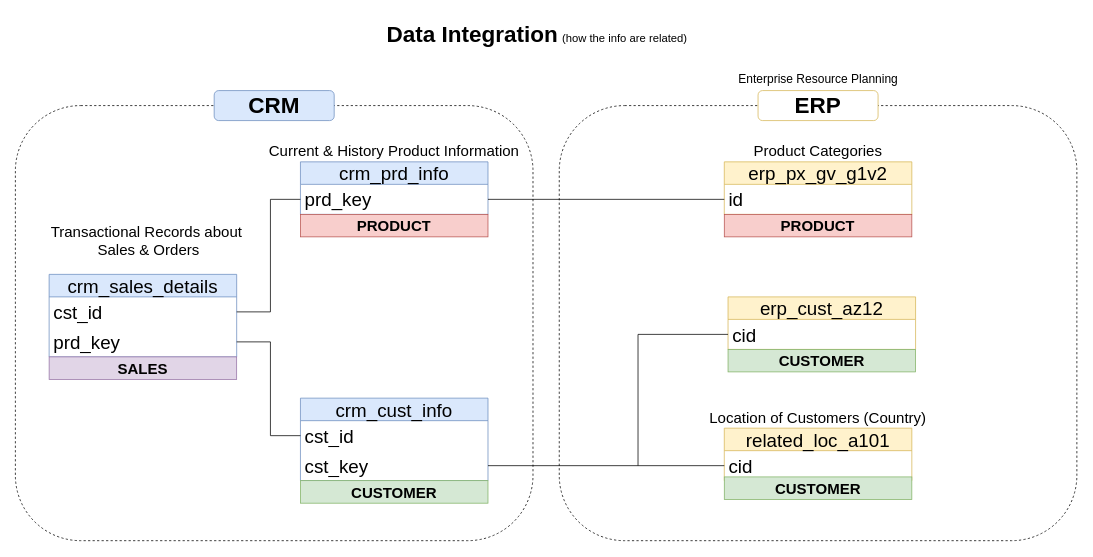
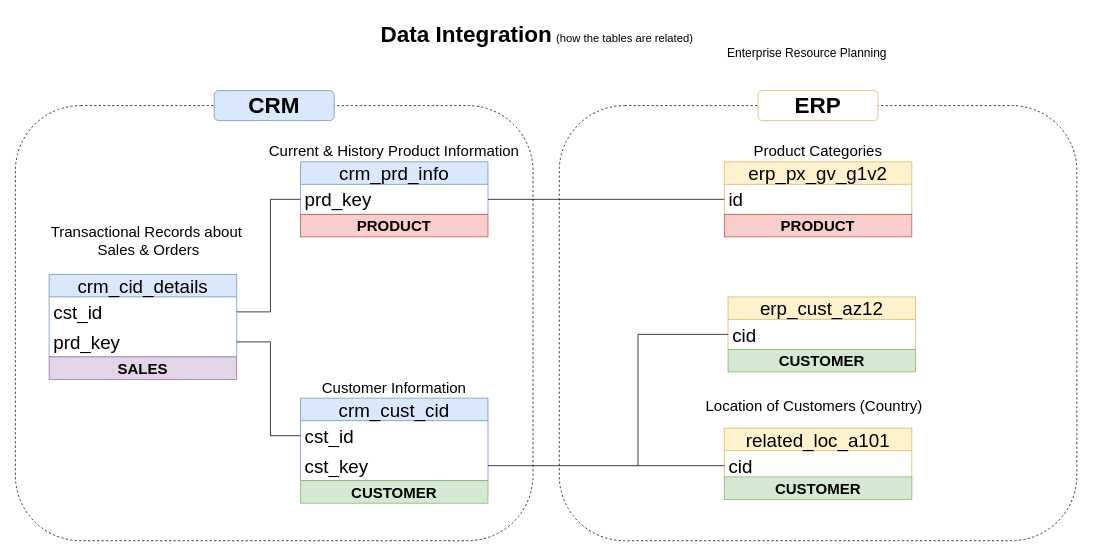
  <mxCell id="0" />
  <mxCell id="1" parent="0" />
  <mxCell id="2" value="" style="rounded=1;whiteSpace=wrap;html=1;fillColor=none;dashed=1;arcSize=15;" vertex="1" parent="1"><mxGeometry x="745" y="140" width="690" height="580" as="geometry" /></mxCell>
  <mxCell id="3" value="" style="rounded=1;whiteSpace=wrap;html=1;fillColor=none;dashed=1;arcSize=15;" parent="1" vertex="1"><mxGeometry x="20" y="140" width="690" height="580" as="geometry" /></mxCell>
- <mxCell id="4" value="&lt;font style=&quot;font-size: 30px;&quot;&gt;Data Integration&lt;/font&gt; &lt;span style=&quot;font-weight: normal;&quot;&gt;&lt;font style=&quot;font-size: 15px;&quot;&gt;(how the info are related)&lt;/font&gt;&lt;/span&gt;" style="text;html=1;align=center;verticalAlign=middle;resizable=0;points=[];autosize=1;strokeColor=none;fillColor=none;fontSize=20;fontStyle=1" parent="1" vertex="1"><mxGeometry x="500" width="430" height="50" as="geometry" y="20" /></mxCell>
- <mxCell id="5" value="crm_cust_info" style="swimlane;fontStyle=0;childLayout=stackLayout;horizontal=1;startSize=30;horizontalStack=0;resizeParent=1;resizeParentMax=0;resizeLast=0;collapsible=1;marginBottom=0;whiteSpace=wrap;html=1;fillColor=#dae8fc;strokeColor=#6c8ebf;fontSize=25;rounded=0;arcSize=15;" parent="1" vertex="1"><mxGeometry x="400" y="530" width="250" height="110" as="geometry" /></mxCell>
+ <mxCell id="4" value="&lt;font style=&quot;font-size: 30px;&quot;&gt;Data Integration&lt;/font&gt; &lt;span style=&quot;font-weight: normal;&quot;&gt;&lt;font style=&quot;font-size: 15px;&quot;&gt;(how the tables are related)&lt;/font&gt;&lt;/span&gt;" style="text;html=1;align=center;verticalAlign=middle;resizable=0;points=[];autosize=1;strokeColor=none;fillColor=none;fontSize=20;fontStyle=1" parent="1" vertex="1"><mxGeometry x="500" width="430" height="50" as="geometry" y="20" /></mxCell>
+ <mxCell id="5" value="crm_cust_cid" style="swimlane;fontStyle=0;childLayout=stackLayout;horizontal=1;startSize=30;horizontalStack=0;resizeParent=1;resizeParentMax=0;resizeLast=0;collapsible=1;marginBottom=0;whiteSpace=wrap;html=1;fillColor=#dae8fc;strokeColor=#6c8ebf;fontSize=25;rounded=0;arcSize=15;" parent="1" vertex="1"><mxGeometry x="400" y="530" width="250" height="110" as="geometry" /></mxCell>
  <mxCell id="6" value="cst_id" style="text;strokeColor=none;fillColor=none;align=left;verticalAlign=middle;spacingLeft=4;spacingRight=4;overflow=hidden;points=[[0,0.5],[1,0.5]];portConstraint=eastwest;rotatable=0;whiteSpace=wrap;html=1;fontSize=25;arcSize=15;" parent="5" vertex="1"><mxGeometry y="30" width="250" height="40" as="geometry" /></mxCell>
  <mxCell id="7" value="cst_key" style="text;strokeColor=none;fillColor=none;align=left;verticalAlign=middle;spacingLeft=4;spacingRight=4;overflow=hidden;points=[[0,0.5],[1,0.5]];portConstraint=eastwest;rotatable=0;whiteSpace=wrap;html=1;fontSize=25;arcSize=15;rounded=0;" parent="5" vertex="1"><mxGeometry y="70" width="250" height="40" as="geometry" /></mxCell>
+ <mxCell id="8" value="&lt;font style=&quot;font-size: 20px;&quot;&gt;Customer Information&lt;/font&gt;" style="text;html=1;align=center;verticalAlign=middle;whiteSpace=wrap;rounded=0;arcSize=15;" parent="1" vertex="1"><mxGeometry x="420" y="500" width="210" height="30" as="geometry" /></mxCell>
  <mxCell id="9" value="crm_prd_info" style="swimlane;fontStyle=0;childLayout=stackLayout;horizontal=1;startSize=30;horizontalStack=0;resizeParent=1;resizeParentMax=0;resizeLast=0;collapsible=1;marginBottom=0;whiteSpace=wrap;html=1;fillColor=#dae8fc;strokeColor=#6c8ebf;fontSize=25;rounded=0;arcSize=15;" parent="1" vertex="1"><mxGeometry x="400" y="215" width="250" height="70" as="geometry" /></mxCell>
  <mxCell id="10" value="prd_key" style="text;strokeColor=none;fillColor=none;align=left;verticalAlign=middle;spacingLeft=4;spacingRight=4;overflow=hidden;points=[[0,0.5],[1,0.5]];portConstraint=eastwest;rotatable=0;whiteSpace=wrap;html=1;fontSize=25;arcSize=15;" parent="9" vertex="1"><mxGeometry y="30" width="250" height="40" as="geometry" /></mxCell>
  <mxCell id="11" value="&lt;font style=&quot;font-size: 20px;&quot;&gt;Current &amp;amp; History Product Information&lt;/font&gt;" style="text;html=1;align=center;verticalAlign=middle;whiteSpace=wrap;rounded=0;arcSize=15;" parent="1" vertex="1"><mxGeometry x="355" y="185" width="340" height="30" as="geometry" /></mxCell>
- <mxCell id="12" value="crm_sales_details" style="swimlane;fontStyle=0;childLayout=stackLayout;horizontal=1;startSize=30;horizontalStack=0;resizeParent=1;resizeParentMax=0;resizeLast=0;collapsible=1;marginBottom=0;whiteSpace=wrap;html=1;fillColor=#dae8fc;strokeColor=#6c8ebf;fontSize=25;rounded=0;arcSize=15;swimlaneLine=1;" parent="1" vertex="1"><mxGeometry x="65" y="365" width="250" height="110" as="geometry" /></mxCell>
+ <mxCell id="12" value="crm_cid_details" style="swimlane;fontStyle=0;childLayout=stackLayout;horizontal=1;startSize=30;horizontalStack=0;resizeParent=1;resizeParentMax=0;resizeLast=0;collapsible=1;marginBottom=0;whiteSpace=wrap;html=1;fillColor=#dae8fc;strokeColor=#6c8ebf;fontSize=25;rounded=0;arcSize=15;swimlaneLine=1;" parent="1" vertex="1"><mxGeometry x="65" y="365" width="250" height="110" as="geometry" /></mxCell>
  <mxCell id="13" value="cst_id" style="text;strokeColor=none;fillColor=none;align=left;verticalAlign=middle;spacingLeft=4;spacingRight=4;overflow=hidden;points=[[0,0.5],[1,0.5]];portConstraint=eastwest;rotatable=0;whiteSpace=wrap;html=1;fontSize=25;arcSize=15;rounded=0;swimlaneLine=1;imageAspect=1;glass=0;shadow=0;" parent="12" vertex="1"><mxGeometry y="30" width="250" height="40" as="geometry" /></mxCell>
  <mxCell id="14" value="prd_key" style="text;strokeColor=none;fillColor=none;align=left;verticalAlign=middle;spacingLeft=4;spacingRight=4;overflow=hidden;points=[[0,0.5],[1,0.5]];portConstraint=eastwest;rotatable=0;whiteSpace=wrap;html=1;fontSize=25;arcSize=15;rounded=0;swimlaneLine=1;imageAspect=1;glass=0;shadow=0;" parent="12" vertex="1"><mxGeometry y="70" width="250" height="40" as="geometry" /></mxCell>
  <mxCell id="15" value="&lt;span style=&quot;font-size: 20px;&quot;&gt;Transactional Records about&lt;/span&gt;&lt;div&gt;&lt;span style=&quot;font-size: 20px;&quot;&gt;&amp;nbsp;Sales &amp;amp; Orders&lt;/span&gt;&lt;/div&gt;" style="text;html=1;align=center;verticalAlign=middle;whiteSpace=wrap;rounded=0;arcSize=15;" parent="1" vertex="1"><mxGeometry x="25" y="295" width="340" height="50" as="geometry" /></mxCell>
  <mxCell id="16" value="erp_cust_az12" style="swimlane;fontStyle=0;childLayout=stackLayout;horizontal=1;startSize=30;horizontalStack=0;resizeParent=1;resizeParentMax=0;resizeLast=0;collapsible=1;marginBottom=0;whiteSpace=wrap;html=1;fillColor=#fff2cc;strokeColor=#d6b656;fontSize=25;rounded=0;" parent="1" vertex="1"><mxGeometry x="970" y="395" width="250" height="70" as="geometry" /></mxCell>
  <mxCell id="17" value="cid" style="text;strokeColor=none;fillColor=none;align=left;verticalAlign=middle;spacingLeft=4;spacingRight=4;overflow=hidden;points=[[0,0.5],[1,0.5]];portConstraint=eastwest;rotatable=0;whiteSpace=wrap;html=1;fontSize=25;" parent="16" vertex="1"><mxGeometry y="30" width="250" height="40" as="geometry" /></mxCell>
  <mxCell id="18" value="related_loc_a101" style="swimlane;fontStyle=0;childLayout=stackLayout;horizontal=1;startSize=30;horizontalStack=0;resizeParent=1;resizeParentMax=0;resizeLast=0;collapsible=1;marginBottom=0;whiteSpace=wrap;html=1;fillColor=#fff2cc;strokeColor=#d6b656;fontSize=25;rounded=0;" parent="1" vertex="1"><mxGeometry x="965" y="570" width="250" height="70" as="geometry" /></mxCell>
  <mxCell id="19" value="cid" style="text;strokeColor=none;fillColor=none;align=left;verticalAlign=middle;spacingLeft=4;spacingRight=4;overflow=hidden;points=[[0,0.5],[1,0.5]];portConstraint=eastwest;rotatable=0;whiteSpace=wrap;html=1;fontSize=25;" parent="18" vertex="1"><mxGeometry y="30" width="250" height="40" as="geometry" /></mxCell>
- <mxCell id="20" value="&lt;font style=&quot;font-size: 20px;&quot;&gt;Location of Customers (Country)&lt;/font&gt;" style="text;html=1;align=center;verticalAlign=middle;whiteSpace=wrap;rounded=0;" parent="1" vertex="1"><mxGeometry x="905" y="540" width="370" height="30" as="geometry" /></mxCell>
+ <mxCell id="20" value="&lt;font style=&quot;font-size: 20px;&quot;&gt;Location of Customers (Country)&lt;/font&gt;" style="text;html=1;align=center;verticalAlign=middle;whiteSpace=wrap;rounded=0;" parent="1" vertex="1"><mxGeometry x="900" y="525" width="370" height="30" as="geometry" /></mxCell>
  <mxCell id="21" value="erp_px_gv_g1v2" style="swimlane;fontStyle=0;childLayout=stackLayout;horizontal=1;startSize=30;horizontalStack=0;resizeParent=1;resizeParentMax=0;resizeLast=0;collapsible=1;marginBottom=0;whiteSpace=wrap;html=1;fillColor=#fff2cc;strokeColor=#d6b656;fontSize=25;rounded=0;" parent="1" vertex="1"><mxGeometry x="965" y="215" width="250" height="70" as="geometry" /></mxCell>
  <mxCell id="22" value="id" style="text;strokeColor=none;fillColor=none;align=left;verticalAlign=middle;spacingLeft=4;spacingRight=4;overflow=hidden;points=[[0,0.5],[1,0.5]];portConstraint=eastwest;rotatable=0;whiteSpace=wrap;html=1;fontSize=25;" parent="21" vertex="1"><mxGeometry y="30" width="250" height="40" as="geometry" /></mxCell>
  <mxCell id="23" value="&lt;font style=&quot;font-size: 20px;&quot;&gt;Product Categories&lt;/font&gt;" style="text;html=1;align=center;verticalAlign=middle;whiteSpace=wrap;rounded=0;" parent="1" vertex="1"><mxGeometry x="905" y="185" width="370" height="30" as="geometry" /></mxCell>
  <mxCell id="24" value="CRM" style="rounded=1;whiteSpace=wrap;html=1;fontSize=30;align=center;fontStyle=1;fillColor=#dae8fc;strokeColor=#6c8ebf;arcSize=15;" parent="1" vertex="1"><mxGeometry x="285" y="120" width="160" height="40" as="geometry" /></mxCell>
  <mxCell id="25" value="PRODUCT" style="text;html=1;strokeColor=#b85450;fillColor=#f8cecc;align=center;verticalAlign=middle;whiteSpace=wrap;overflow=hidden;fontSize=20;fontStyle=1;arcSize=15;" parent="1" vertex="1"><mxGeometry x="400" y="285" width="250" height="30" as="geometry" /></mxCell>
  <mxCell id="26" value="PRODUCT" style="text;html=1;strokeColor=#b85450;fillColor=#f8cecc;align=center;verticalAlign=middle;whiteSpace=wrap;overflow=hidden;fontSize=20;fontStyle=1" parent="1" vertex="1"><mxGeometry x="965" y="285" width="250" height="30" as="geometry" /></mxCell>
  <mxCell id="27" value="CUSTOMER" style="text;html=1;strokeColor=#82b366;fillColor=#d5e8d4;align=center;verticalAlign=middle;whiteSpace=wrap;overflow=hidden;fontSize=20;fontStyle=1;arcSize=15;" parent="1" vertex="1"><mxGeometry x="400" y="640" width="250" height="30" as="geometry" /></mxCell>
  <mxCell id="28" value="CUSTOMER" style="text;html=1;strokeColor=#82b366;fillColor=#d5e8d4;align=center;verticalAlign=middle;whiteSpace=wrap;overflow=hidden;fontSize=20;fontStyle=1" parent="1" vertex="1"><mxGeometry x="970" y="465" width="250" height="30" as="geometry" /></mxCell>
  <mxCell id="29" value="CUSTOMER" style="text;html=1;strokeColor=#82b366;fillColor=#d5e8d4;align=center;verticalAlign=middle;whiteSpace=wrap;overflow=hidden;fontSize=20;fontStyle=1" parent="1" vertex="1"><mxGeometry x="965" y="635" width="250" height="30" as="geometry" /></mxCell>
  <mxCell id="30" value="SALES" style="text;html=1;strokeColor=#9673a6;fillColor=#e1d5e7;align=center;verticalAlign=middle;whiteSpace=wrap;overflow=hidden;fontSize=20;fontStyle=1;arcSize=15;rounded=0;swimlaneLine=1;imageAspect=1;" parent="1" vertex="1"><mxGeometry x="65" y="475" width="250" height="30" as="geometry" /></mxCell>
  <mxCell id="31" value="ERP" style="rounded=1;whiteSpace=wrap;html=1;fontSize=30;align=center;fontStyle=1;fillColor=#ffffff;strokeColor=#d6b656;arcSize=15;" vertex="1" parent="1"><mxGeometry x="1010" y="120" width="160" height="40" as="geometry" /></mxCell>
  <mxCell id="32" value="" style="endArrow=none;html=1;rounded=0;exitX=1;exitY=0.5;exitDx=0;exitDy=0;entryX=0;entryY=0.5;entryDx=0;entryDy=0;" edge="1" parent="1" source="13" target="10"><mxGeometry width="50" height="50" relative="1" as="geometry"><mxPoint x="330" y="460" as="sourcePoint" /><mxPoint x="380" y="410" as="targetPoint" /><Array as="points"><mxPoint x="360" y="415" /><mxPoint x="360" y="265" /></Array></mxGeometry></mxCell>
  <mxCell id="33" value="" style="endArrow=none;html=1;rounded=0;exitX=1;exitY=0.5;exitDx=0;exitDy=0;entryX=0;entryY=0.5;entryDx=0;entryDy=0;" edge="1" parent="1" source="14" target="6"><mxGeometry width="50" height="50" relative="1" as="geometry"><mxPoint x="330" y="620" as="sourcePoint" /><mxPoint x="380" y="570" as="targetPoint" /><Array as="points"><mxPoint x="360" y="455" /><mxPoint x="360" y="580" /></Array></mxGeometry></mxCell>
  <mxCell id="34" value="" style="endArrow=none;html=1;rounded=0;exitX=1;exitY=0.5;exitDx=0;exitDy=0;entryX=0;entryY=0.5;entryDx=0;entryDy=0;" edge="1" parent="1" source="10" target="22"><mxGeometry width="50" height="50" relative="1" as="geometry"><mxPoint x="780" y="310" as="sourcePoint" /><mxPoint x="830" y="260" as="targetPoint" /></mxGeometry></mxCell>
  <mxCell id="35" value="" style="endArrow=none;html=1;rounded=0;exitX=1;exitY=0.5;exitDx=0;exitDy=0;entryX=0;entryY=0.5;entryDx=0;entryDy=0;" edge="1" parent="1" source="7" target="19"><mxGeometry width="50" height="50" relative="1" as="geometry"><mxPoint x="770" y="610" as="sourcePoint" /><mxPoint x="820" y="560" as="targetPoint" /></mxGeometry></mxCell>
  <mxCell id="36" value="" style="endArrow=none;html=1;rounded=0;entryX=0;entryY=0.5;entryDx=0;entryDy=0;" edge="1" parent="1" target="17"><mxGeometry width="50" height="50" relative="1" as="geometry"><mxPoint x="850" y="620" as="sourcePoint" /><mxPoint x="710" y="400" as="targetPoint" /><Array as="points"><mxPoint x="850" y="445" /></Array></mxGeometry></mxCell>
- <mxCell id="37" value="Enterprise Resource Planning" style="text;html=1;align=center;verticalAlign=middle;resizable=0;points=[];autosize=1;strokeColor=none;fillColor=none;fontSize=16;" vertex="1" parent="1"><mxGeometry x="970" y="90" width="240" height="30" as="geometry" /></mxCell>
+ <mxCell id="37" value="Enterprise Resource Planning" style="text;html=1;align=center;verticalAlign=middle;resizable=0;points=[];autosize=1;strokeColor=none;fillColor=none;fontSize=16;" vertex="1" parent="1"><mxGeometry x="955" y="55" width="240" height="30" as="geometry" /></mxCell>
